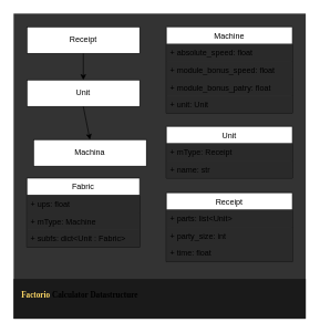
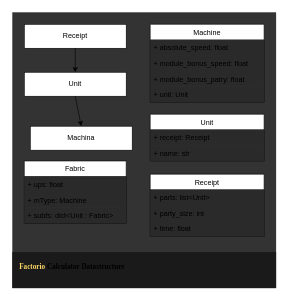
  <mxCell id="0" />
  <mxCell id="1" parent="0" />
  <mxCell id="2" value="" style="rounded=0;whiteSpace=wrap;html=1;fillColor=#333333;strokeColor=none;" parent="1" vertex="1"><mxGeometry x="20" y="20" width="440" height="460" as="geometry" /></mxCell>
  <mxCell id="3" value="Receipt" style="rounded=0;whiteSpace=wrap;html=1;" parent="1" vertex="1"><mxGeometry x="40" y="40" width="170" height="40" as="geometry" /></mxCell>
  <mxCell id="4" value="Unit" style="rounded=0;whiteSpace=wrap;html=1;" parent="1" vertex="1"><mxGeometry x="40" y="120" width="170" height="40" as="geometry" /></mxCell>
  <mxCell id="5" value="Machina" style="rounded=0;whiteSpace=wrap;html=1;" parent="1" vertex="1"><mxGeometry x="50" y="210" width="170" height="40" as="geometry" /></mxCell>
  <mxCell id="6" value="" style="endArrow=classic;html=1;exitX=0.5;exitY=1;exitDx=0;exitDy=0;entryX=0.5;entryY=0;entryDx=0;entryDy=0;" parent="1" source="3" target="4" edge="1"><mxGeometry width="50" height="50" relative="1" as="geometry"><mxPoint x="240" y="120" as="sourcePoint" /><mxPoint x="290" y="70" as="targetPoint" /></mxGeometry></mxCell>
  <mxCell id="7" value="" style="endArrow=classic;html=1;exitX=0.5;exitY=1;exitDx=0;exitDy=0;entryX=0.5;entryY=0;entryDx=0;entryDy=0;" parent="1" source="4" target="5" edge="1"><mxGeometry width="50" height="50" relative="1" as="geometry"><mxPoint x="240" y="170" as="sourcePoint" /><mxPoint x="290" y="120" as="targetPoint" /></mxGeometry></mxCell>
  <mxCell id="8" value="Fabric" style="swimlane;fontStyle=0;childLayout=stackLayout;horizontal=1;startSize=26;horizontalStack=0;resizeParent=1;resizeParentMax=0;resizeLast=0;collapsible=1;marginBottom=0;" parent="1" vertex="1"><mxGeometry x="40" y="268" width="170" height="104" as="geometry" /></mxCell>
  <mxCell id="9" value="+ ups: float" style="text;strokeColor=none;align=left;verticalAlign=top;spacingLeft=4;spacingRight=4;overflow=hidden;rotatable=0;points=[[0,0.5],[1,0.5]];portConstraint=eastwest;fillColor=#2a2a2a;" parent="8" vertex="1"><mxGeometry y="26" width="170" height="26" as="geometry" /></mxCell>
  <mxCell id="10" value="+ mType: Machine" style="text;strokeColor=none;align=left;verticalAlign=top;spacingLeft=4;spacingRight=4;overflow=hidden;rotatable=0;points=[[0,0.5],[1,0.5]];portConstraint=eastwest;fillColor=#2a2a2a;" parent="8" vertex="1"><mxGeometry y="52" width="170" height="26" as="geometry" /></mxCell>
  <mxCell id="11" value="+ subfs: dict&lt;Unit : Fabric&gt;" style="text;strokeColor=none;align=left;verticalAlign=top;spacingLeft=4;spacingRight=4;overflow=hidden;rotatable=0;points=[[0,0.5],[1,0.5]];portConstraint=eastwest;fillColor=#2a2a2a;" parent="8" vertex="1"><mxGeometry y="78" width="170" height="26" as="geometry" /></mxCell>
  <mxCell id="12" value="Machine" style="swimlane;fontStyle=0;childLayout=stackLayout;horizontal=1;startSize=26;horizontalStack=0;resizeParent=1;resizeParentMax=0;resizeLast=0;collapsible=1;marginBottom=0;" parent="1" vertex="1"><mxGeometry x="250" y="40" width="190" height="130" as="geometry" /></mxCell>
  <mxCell id="13" value="+ absolute_speed: float" style="text;strokeColor=none;align=left;verticalAlign=top;spacingLeft=4;spacingRight=4;overflow=hidden;rotatable=0;points=[[0,0.5],[1,0.5]];portConstraint=eastwest;fillColor=#2a2a2a;" parent="12" vertex="1"><mxGeometry y="26" width="190" height="26" as="geometry" /></mxCell>
  <mxCell id="14" value="+ module_bonus_speed: float" style="text;strokeColor=none;align=left;verticalAlign=top;spacingLeft=4;spacingRight=4;overflow=hidden;rotatable=0;points=[[0,0.5],[1,0.5]];portConstraint=eastwest;fillColor=#2a2a2a;" parent="12" vertex="1"><mxGeometry y="52" width="190" height="26" as="geometry" /></mxCell>
  <mxCell id="15" value="+ module_bonus_patry: float" style="text;strokeColor=none;align=left;verticalAlign=top;spacingLeft=4;spacingRight=4;overflow=hidden;rotatable=0;points=[[0,0.5],[1,0.5]];portConstraint=eastwest;fillColor=#2a2a2a;" parent="12" vertex="1"><mxGeometry y="78" width="190" height="26" as="geometry" /></mxCell>
  <mxCell id="16" value="+ unit: Unit" style="text;strokeColor=none;align=left;verticalAlign=top;spacingLeft=4;spacingRight=4;overflow=hidden;rotatable=0;points=[[0,0.5],[1,0.5]];portConstraint=eastwest;fillColor=#2a2a2a;" parent="12" vertex="1"><mxGeometry y="104" width="190" height="26" as="geometry" /></mxCell>
  <mxCell id="17" value="Unit" style="swimlane;fontStyle=0;childLayout=stackLayout;horizontal=1;startSize=26;horizontalStack=0;resizeParent=1;resizeParentMax=0;resizeLast=0;collapsible=1;marginBottom=0;" parent="1" vertex="1"><mxGeometry x="250" y="190" width="190" height="78" as="geometry" /></mxCell>
- <mxCell id="18" value="+ mType: Receipt" style="text;strokeColor=none;align=left;verticalAlign=top;spacingLeft=4;spacingRight=4;overflow=hidden;rotatable=0;points=[[0,0.5],[1,0.5]];portConstraint=eastwest;fillColor=#2a2a2a;" parent="17" vertex="1"><mxGeometry y="26" width="190" height="26" as="geometry" /></mxCell>
+ <mxCell id="18" value="+ receipt: Receipt" style="text;strokeColor=none;align=left;verticalAlign=top;spacingLeft=4;spacingRight=4;overflow=hidden;rotatable=0;points=[[0,0.5],[1,0.5]];portConstraint=eastwest;fillColor=#2a2a2a;" parent="17" vertex="1"><mxGeometry y="26" width="190" height="26" as="geometry" /></mxCell>
  <mxCell id="19" value="+ name: str" style="text;strokeColor=none;align=left;verticalAlign=top;spacingLeft=4;spacingRight=4;overflow=hidden;rotatable=0;points=[[0,0.5],[1,0.5]];portConstraint=eastwest;fillColor=#2a2a2a;" parent="17" vertex="1"><mxGeometry y="52" width="190" height="26" as="geometry" /></mxCell>
  <mxCell id="20" value="" style="rounded=0;whiteSpace=wrap;html=1;strokeColor=none;fillColor=#1A1A1A;" vertex="1" parent="1"><mxGeometry x="20" y="420" width="440" height="60" as="geometry" /></mxCell>
  <mxCell id="21" value="&lt;font color=&quot;#ffd966&quot;&gt;Factorio &lt;/font&gt;Calculator Datastructure" style="text;html=1;strokeColor=none;fillColor=none;align=left;verticalAlign=middle;whiteSpace=wrap;rounded=0;fontStyle=1;fontFamily=Lucida Console;" vertex="1" parent="1"><mxGeometry x="30" y="435" width="399" height="20" as="geometry" /></mxCell>
  <mxCell id="22" value="Receipt" style="swimlane;fontStyle=0;childLayout=stackLayout;horizontal=1;startSize=26;horizontalStack=0;resizeParent=1;resizeParentMax=0;resizeLast=0;collapsible=1;marginBottom=0;" parent="1" vertex="1"><mxGeometry x="250" y="290" width="190" height="104" as="geometry" /></mxCell>
  <mxCell id="23" value="+ parts: list&lt;Unit&gt;" style="text;strokeColor=none;align=left;verticalAlign=top;spacingLeft=4;spacingRight=4;overflow=hidden;rotatable=0;points=[[0,0.5],[1,0.5]];portConstraint=eastwest;fillColor=#2a2a2a;" parent="22" vertex="1"><mxGeometry y="26" width="190" height="26" as="geometry" /></mxCell>
  <mxCell id="24" value="+ party_size: int" style="text;strokeColor=none;align=left;verticalAlign=top;spacingLeft=4;spacingRight=4;overflow=hidden;rotatable=0;points=[[0,0.5],[1,0.5]];portConstraint=eastwest;fillColor=#2a2a2a;" parent="22" vertex="1"><mxGeometry y="52" width="190" height="26" as="geometry" /></mxCell>
  <mxCell id="25" value="+ time: float" style="text;strokeColor=none;align=left;verticalAlign=top;spacingLeft=4;spacingRight=4;overflow=hidden;rotatable=0;points=[[0,0.5],[1,0.5]];portConstraint=eastwest;fillColor=#2a2a2a;" parent="22" vertex="1"><mxGeometry y="78" width="190" height="26" as="geometry" /></mxCell>
